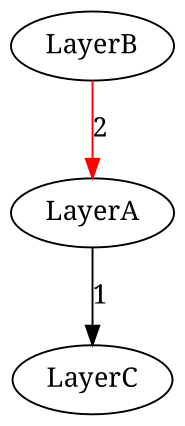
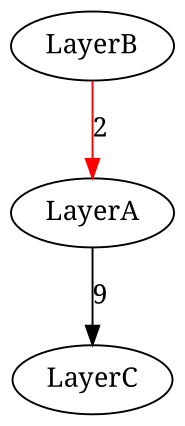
  digraph {
    fontname="Noto Serif"
    node [fontname="Noto Serif"]
    edge [fontname="Noto Serif"]
    LayerA
    LayerC
    LayerB
-   LayerA -> LayerC [label=1]
+   LayerA -> LayerC [label=9]
    LayerB -> LayerA [color=red label=2]
  }
